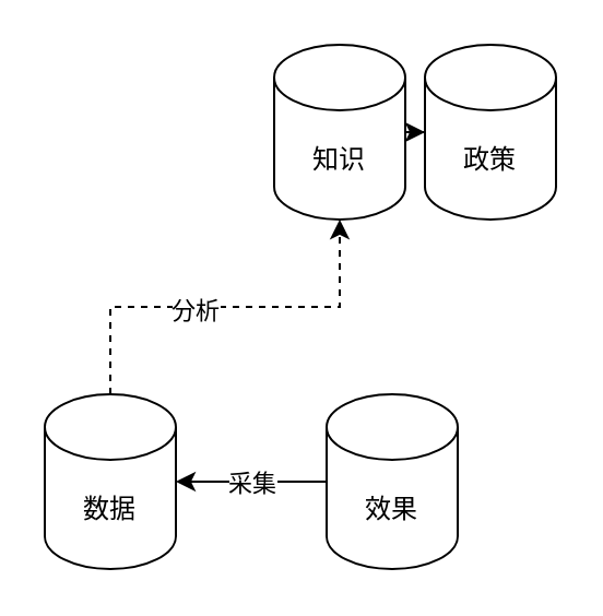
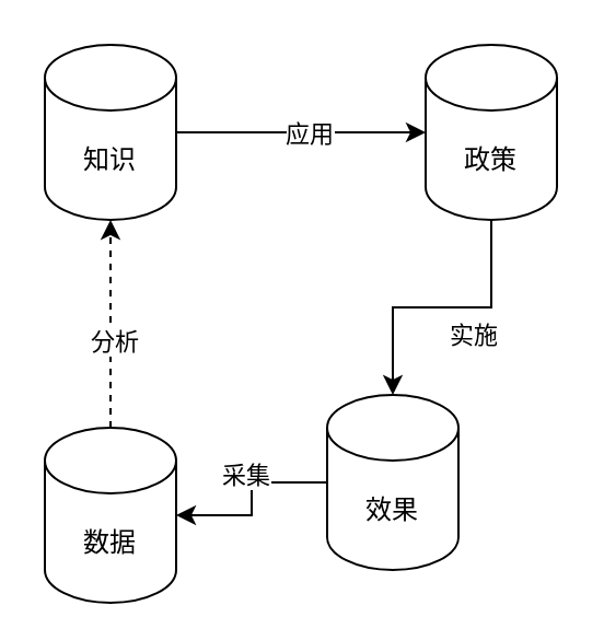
  <mxCell id="0" />
  <mxCell id="1" parent="0" />
  <mxCell id="2" style="edgeStyle=orthogonalEdgeStyle;rounded=0;orthogonalLoop=1;jettySize=auto;html=1;exitX=0.5;exitY=0;exitDx=0;exitDy=0;exitPerimeter=0;entryX=0.5;entryY=1;entryDx=0;entryDy=0;entryPerimeter=0;dashed=1;" edge="1" parent="1" source="4" target="7"><mxGeometry relative="1" as="geometry" /></mxCell>
  <mxCell id="3" value="分析" style="edgeLabel;html=1;align=center;verticalAlign=middle;resizable=0;points=[];" vertex="1" connectable="0" parent="2"><mxGeometry x="-0.159" y="-1" relative="1" as="geometry"><mxPoint as="offset" /></mxGeometry></mxCell>
- <mxCell id="4" value="数据" style="shape=cylinder3;whiteSpace=wrap;html=1;boundedLbl=1;backgroundOutline=1;size=15;" vertex="1" parent="1"><mxGeometry x="20" y="180" width="60" height="80" as="geometry" /></mxCell>
+ <mxCell id="4" value="数据" style="shape=cylinder3;whiteSpace=wrap;html=1;boundedLbl=1;backgroundOutline=1;size=15;" vertex="1" parent="1"><mxGeometry x="20" y="195" width="60" height="80" as="geometry" /></mxCell>
  <mxCell id="5" style="edgeStyle=orthogonalEdgeStyle;rounded=0;orthogonalLoop=1;jettySize=auto;html=1;exitX=1;exitY=0.5;exitDx=0;exitDy=0;exitPerimeter=0;" edge="1" parent="1" source="7" target="10"><mxGeometry relative="1" as="geometry" /></mxCell>
  <mxCell id="6" value="应用" style="edgeLabel;html=1;align=center;verticalAlign=middle;resizable=0;points=[];" vertex="1" connectable="0" parent="5"><mxGeometry x="0.271" y="-2" relative="1" as="geometry"><mxPoint x="-12" y="-2" as="offset" /></mxGeometry></mxCell>
- <mxCell id="7" value="知识" style="shape=cylinder3;whiteSpace=wrap;html=1;boundedLbl=1;backgroundOutline=1;size=15;" vertex="1" parent="1"><mxGeometry x="125" y="20" width="60" height="80" as="geometry" /></mxCell>
+ <mxCell id="7" value="知识" style="shape=cylinder3;whiteSpace=wrap;html=1;boundedLbl=1;backgroundOutline=1;size=15;" vertex="1" parent="1"><mxGeometry x="20" y="20" width="60" height="80" as="geometry" /></mxCell>
+ <mxCell id="8" style="edgeStyle=orthogonalEdgeStyle;rounded=0;orthogonalLoop=1;jettySize=auto;html=1;exitX=0.5;exitY=1;exitDx=0;exitDy=0;exitPerimeter=0;entryX=0.5;entryY=0;entryDx=0;entryDy=0;entryPerimeter=0;" edge="1" parent="1" source="10" target="13"><mxGeometry relative="1" as="geometry" /></mxCell>
+ <mxCell id="9" value="实施" style="edgeLabel;html=1;align=center;verticalAlign=middle;resizable=0;points=[];" vertex="1" connectable="0" parent="8"><mxGeometry x="-0.255" y="2" relative="1" as="geometry"><mxPoint x="-2" y="10" as="offset" /></mxGeometry></mxCell>
  <mxCell id="10" value="政策" style="shape=cylinder3;whiteSpace=wrap;html=1;boundedLbl=1;backgroundOutline=1;size=15;" vertex="1" parent="1"><mxGeometry x="194" y="20" width="60" height="80" as="geometry" /></mxCell>
  <mxCell id="11" style="edgeStyle=orthogonalEdgeStyle;rounded=0;orthogonalLoop=1;jettySize=auto;html=1;exitX=0;exitY=0.5;exitDx=0;exitDy=0;exitPerimeter=0;" edge="1" parent="1" source="13" target="4"><mxGeometry relative="1" as="geometry" /></mxCell>
  <mxCell id="12" value="采集" style="edgeLabel;html=1;align=center;verticalAlign=middle;resizable=0;points=[];" vertex="1" connectable="0" parent="11"><mxGeometry x="-0.174" y="4" relative="1" as="geometry"><mxPoint x="-7" y="-4" as="offset" /></mxGeometry></mxCell>
  <mxCell id="13" value="效果" style="shape=cylinder3;whiteSpace=wrap;html=1;boundedLbl=1;backgroundOutline=1;size=15;" vertex="1" parent="1"><mxGeometry x="149" y="180" width="60" height="80" as="geometry" /></mxCell>
